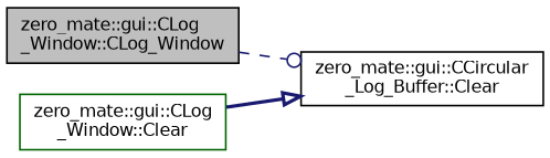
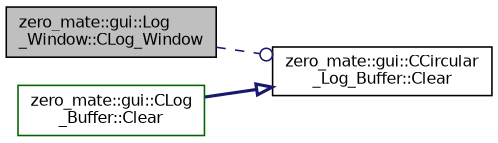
  digraph {
    rankdir=LR
    node [color=black fontname=Helvetica fontsize=10 shape=record]
    edge [color=midnightblue fontname=Helvetica fontsize=10 labelfontname=Helvetica labelfontsize=10]
-   n1 [fillcolor=grey75 fontcolor=black height=0.2 label="zero_mate::gui::CLog\l_Window::CLog_Window" style=filled width=0.4]
+   n1 [fillcolor=grey75 fontcolor=black height=0.2 label="zero_mate::gui::Log\l_Window::CLog_Window" style=filled width=0.4]
    n2 [height=0.2 label="zero_mate::gui::CCircular\l_Log_Buffer::Clear" width=0.4]
-   n3 [color=darkgreen height=0.2 label="zero_mate::gui::CLog\l_Window::Clear" width=0.4]
+   n3 [color=darkgreen height=0.2 label="zero_mate::gui::CLog\l_Buffer::Clear" width=0.4]
    n1 -> n2 [arrowhead=odot style=dashed]
    n3 -> n2 [arrowhead=onormal style=bold]
  }
